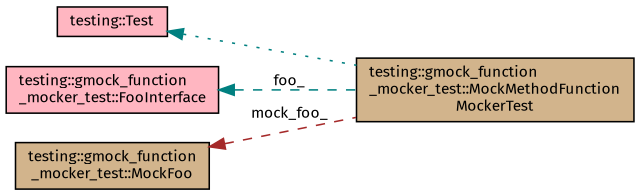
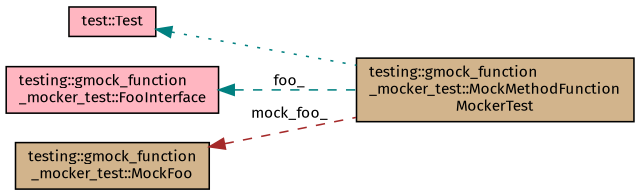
  digraph {
    fontname="Fira Sans"
    rankdir=LR
    node [color=black fillcolor=tan fontname="Fira Sans" fontsize=10 shape=record style=filled]
    edge [color=teal dir=back fontname="Fira Sans" fontsize=10 labelfontname=Helvetica labelfontsize=10 style=dashed]
    n1 [fontcolor=black height=0.2 label="testing::gmock_function\l_mocker_test::MockMethodFunction\lMockerTest" width=0.4]
-   n2 [fillcolor=lightpink height=0.2 label="testing::Test" width=0.4]
+   n2 [fillcolor=lightpink height=0.2 label="test::Test" width=0.4]
    n3 [fillcolor=lightpink height=0.2 label="testing::gmock_function\l_mocker_test::FooInterface" width=0.4]
    n4 [height=0.2 label="testing::gmock_function\l_mocker_test::MockFoo" width=0.4]
    n2 -> n1 [style=dotted]
    n3 -> n1 [label=" foo_"]
    n4 -> n1 [color=brown label=" mock_foo_"]
  }
